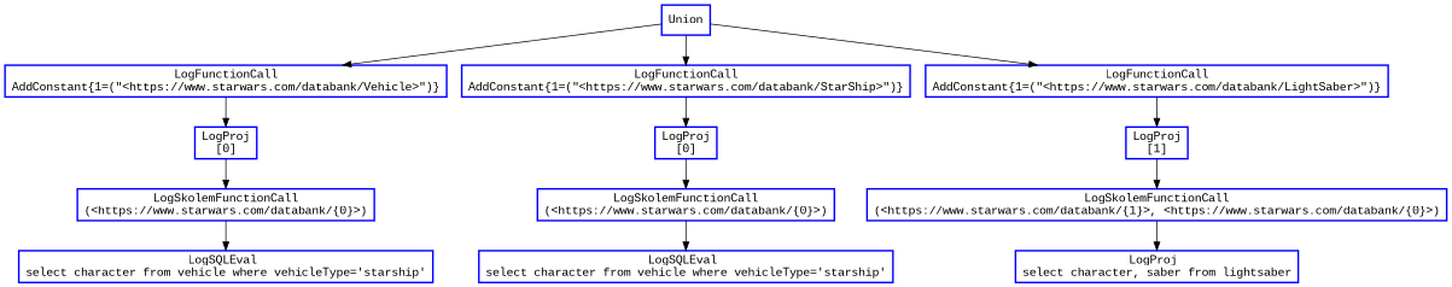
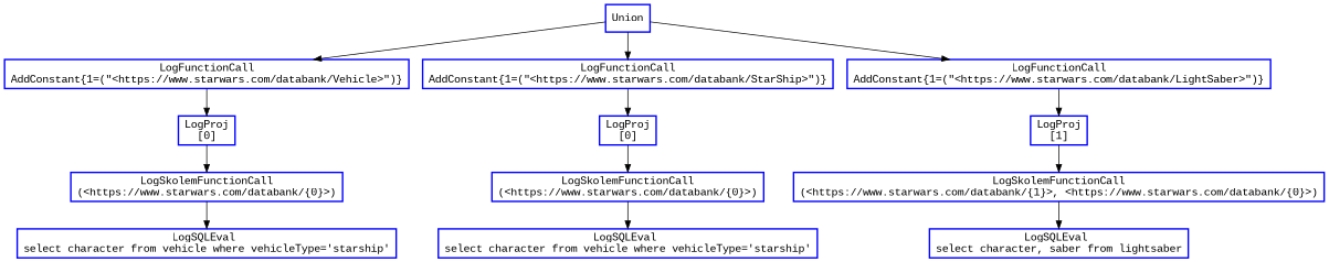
  digraph {
    fontname="Liberation Mono"
    node [color=blue fontcolor=black fontname="Liberation Mono" shape=rectangle style=bold]
    edge [fontname="Liberation Mono"]
    n1 [label=Union]
    n2 [label="LogFunctionCall\nAddConstant{1=(\"<https://www.starwars.com/databank/Vehicle>\")}"]
    n3 [label="LogFunctionCall\nAddConstant{1=(\"<https://www.starwars.com/databank/StarShip>\")}"]
    n4 [label="LogFunctionCall\nAddConstant{1=(\"<https://www.starwars.com/databank/LightSaber>\")}"]
    n5 [label="LogProj\n[0]"]
    n6 [label="LogProj\n[0]"]
    n7 [label="LogProj\n[1]"]
    n8 [label="LogSkolemFunctionCall\n(<https://www.starwars.com/databank/{0}>)"]
    n9 [label="LogSQLEval \nselect character from vehicle where vehicleType='starship'"]
    n10 [label="LogSkolemFunctionCall\n(<https://www.starwars.com/databank/{0}>)"]
    n11 [label="LogSQLEval \nselect character from vehicle where vehicleType='starship'"]
    n12 [label="LogSkolemFunctionCall\n(<https://www.starwars.com/databank/{1}>, <https://www.starwars.com/databank/{0}>)"]
-   n13 [label="LogProj \nselect character, saber from lightsaber"]
+   n13 [label="LogSQLEval \nselect character, saber from lightsaber"]
    n1 -> n2
    n1 -> n3
    n1 -> n4
    n2 -> n5
    n3 -> n6
    n4 -> n7
    n5 -> n8
    n6 -> n10
    n7 -> n12
    n8 -> n9
    n10 -> n11
    n12 -> n13
  }
